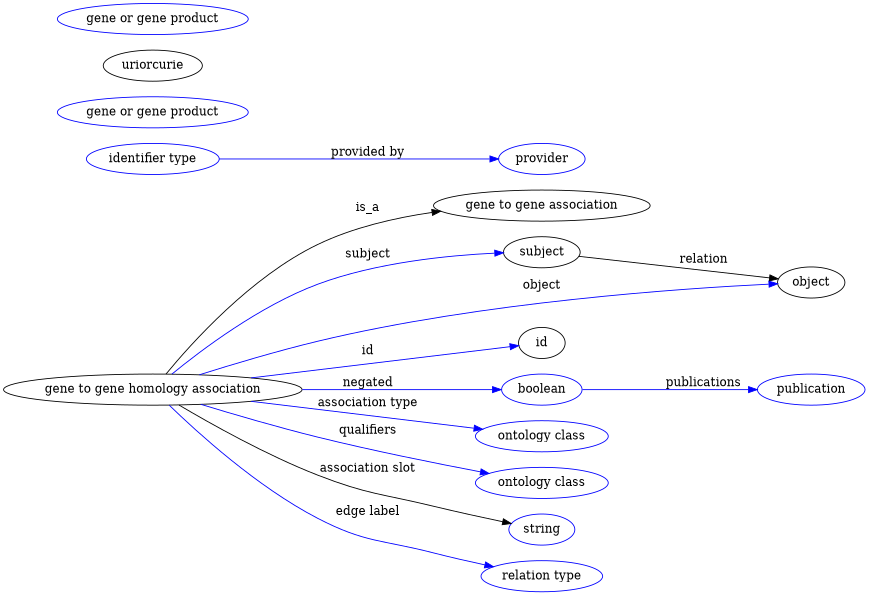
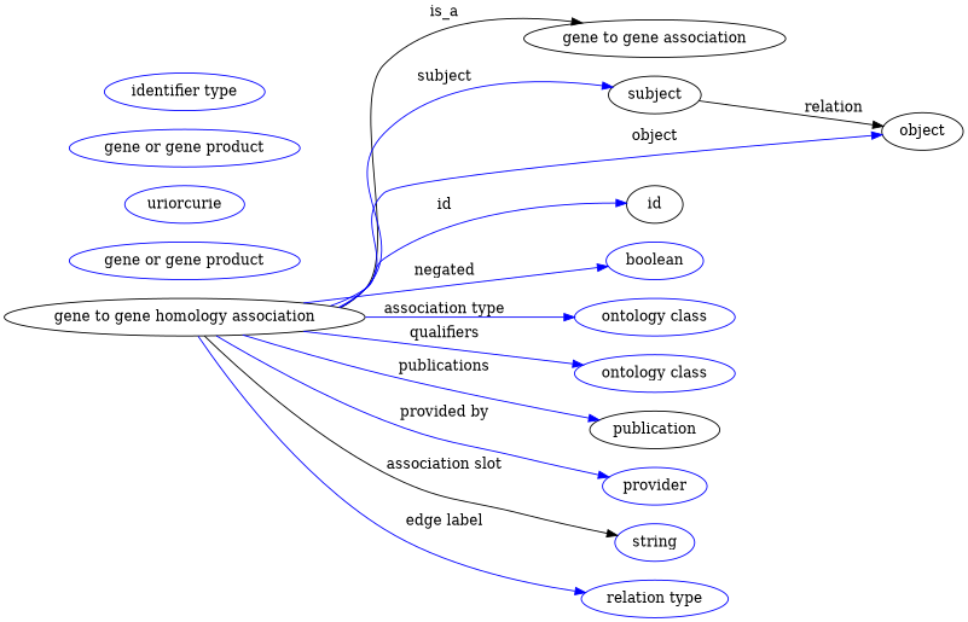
  digraph {
    rankdir=LR
    node [color=blue]
    edge [color=blue style=solid]
    n1 [height=0.5 label="gene to gene homology association" width=3.7327 color=""]
    "gene to gene association" [height=0.5 width=2.675 color=""]
    subject [height=0.5 width=0.97656 color=""]
    object [height=0.5 width=0.88096 color=""]
    id [height=0.5 width=0.75 color=""]
    n6 [height=0.5 label=boolean width=1.0584]
    n7 [height=0.5 label="ontology class" width=1.6931]
    n8 [height=0.5 label="ontology class" width=1.6931]
-   n9 [height=0.5 label=publication width=1.3859]
+   n9 [color=black height=0.5 label=publication width=1.3859]
    n10 [height=0.5 label=provider width=1.1129]
    n11 [height=0.5 label=string width=0.8403]
    n12 [height=0.5 label="relation type" width=1.2425]
    n13 [height=0.5 label="gene or gene product" width=2.3474]
-   n14 [color=black height=0.5 label=uriorcurie width=1.2492]
+   n14 [height=0.5 label=uriorcurie width=1.2492]
    n15 [height=0.5 label="gene or gene product" width=2.3474]
    n16 [height=0.5 label="identifier type" width=1.652]
    n1 -> "gene to gene association" [label=is_a color="" style=""]
    n1 -> subject [label=subject]
    n1 -> object [label=object]
    n1 -> id [label=id]
    n1 -> n6 [label=negated]
    n1 -> n7 [label="association type"]
    n1 -> n8 [label=qualifiers]
-   n6 -> n9 [label=publications]
-   n16 -> n10 [label="provided by"]
+   n1 -> n9 [label=publications]
+   n1 -> n10 [label="provided by"]
    n1 -> n11 [color=black label="association slot"]
    n1 -> n12 [label="edge label"]
    subject -> object [label=relation color="" style=""]
  }
